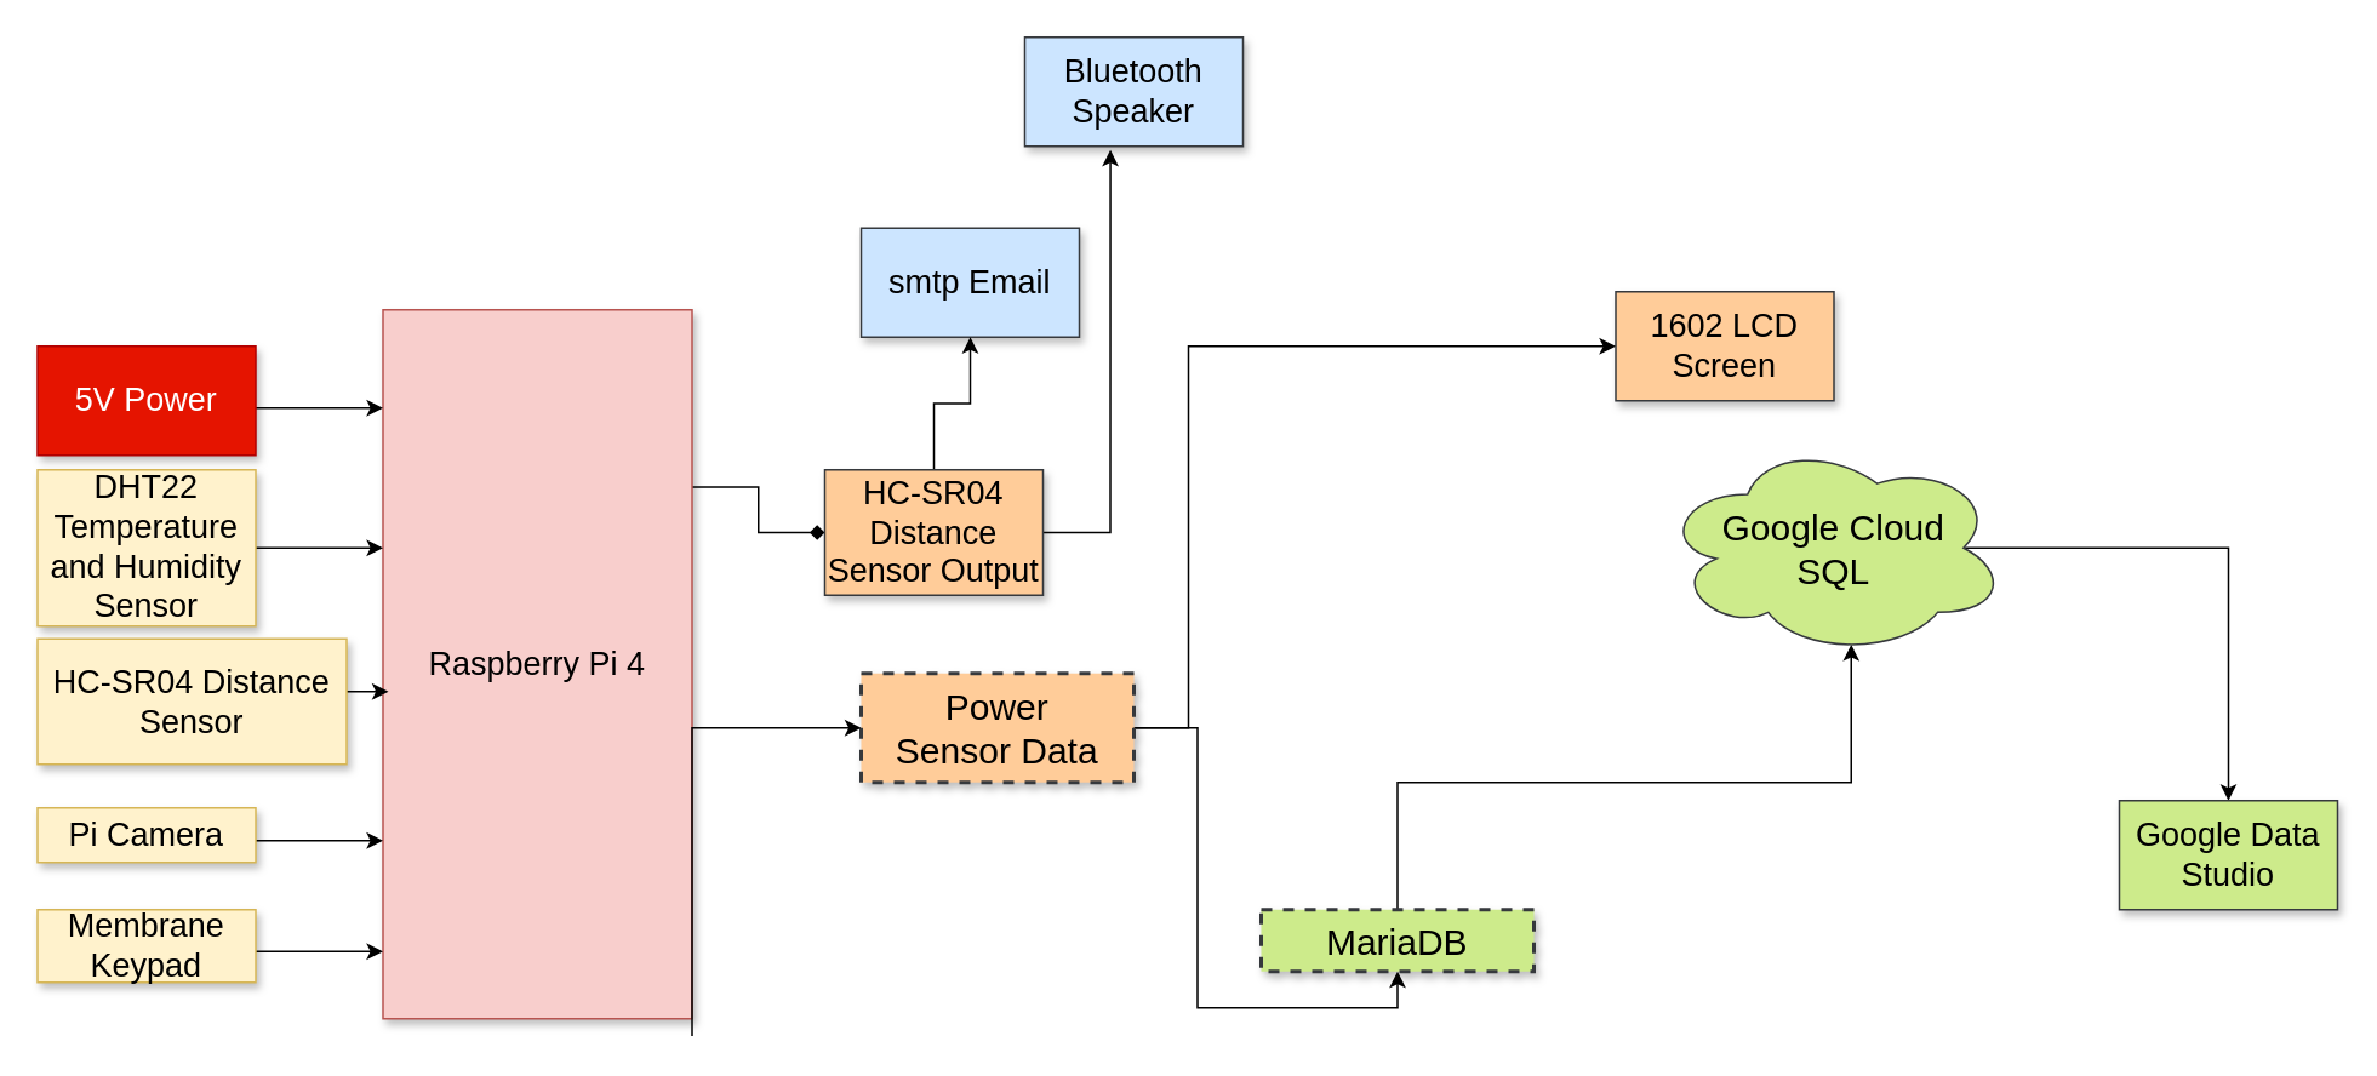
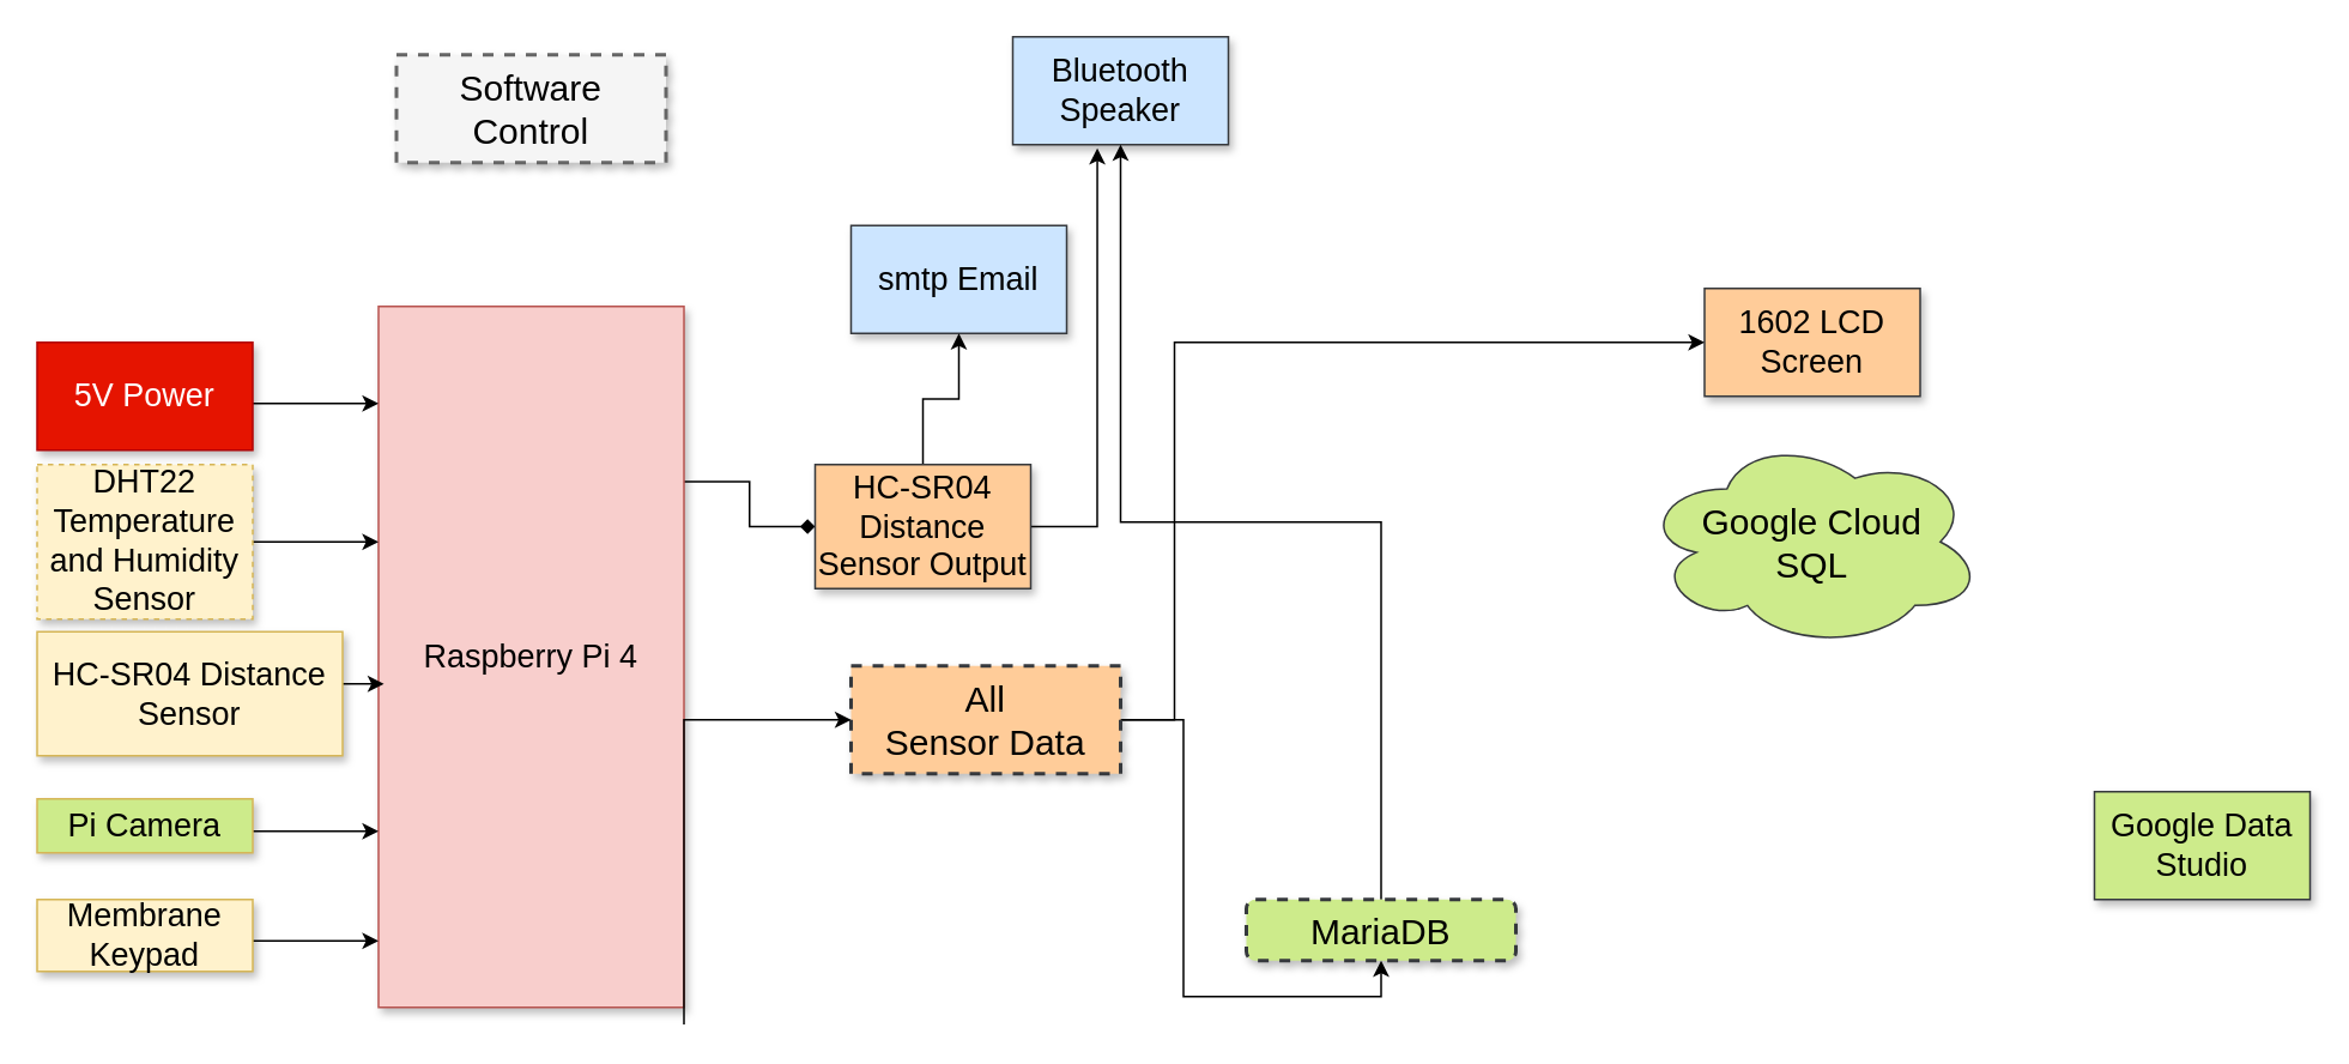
  <mxCell id="0" style=";html=1;" />
  <mxCell id="1" style=";html=1;" parent="0" />
+ <mxCell id="2" value="Software Control" style="whiteSpace=wrap;html=1;shadow=1;fontSize=20;fillColor=#f5f5f5;strokeColor=#666666;strokeWidth=2;dashed=1;" parent="1" vertex="1"><mxGeometry x="220" y="30" width="150" height="60" as="geometry" /></mxCell>
  <mxCell id="3" style="edgeStyle=orthogonalEdgeStyle;rounded=0;orthogonalLoop=1;jettySize=auto;html=1;exitX=1;exitY=0.25;exitDx=0;exitDy=0;entryX=0;entryY=0.5;entryDx=0;entryDy=0;fontSize=20;endArrow=diamond;" parent="1" source="4" target="28" edge="1"><mxGeometry relative="1" as="geometry" /></mxCell>
  <mxCell id="4" value="&lt;div&gt;Raspberry Pi 4&lt;/div&gt;" style="whiteSpace=wrap;html=1;shadow=1;fontSize=18;fillColor=#f8cecc;strokeColor=#b85450;" parent="1" vertex="1"><mxGeometry x="210" y="170" width="170" height="390" as="geometry" /></mxCell>
- <mxCell id="5" value="1602 LCD Screen" style="whiteSpace=wrap;html=1;shadow=1;fontSize=18;fillColor=#ffcc99;strokeColor=#36393d;" parent="1" vertex="1"><mxGeometry x="888" y="160" width="120" height="60" as="geometry" /></mxCell>
+ <mxCell id="5" value="1602 LCD Screen" style="whiteSpace=wrap;html=1;shadow=1;fontSize=18;fillColor=#ffcc99;strokeColor=#36393d;" parent="1" vertex="1"><mxGeometry x="948" y="160" width="120" height="60" as="geometry" /></mxCell>
  <mxCell id="6" value="smtp Email" style="whiteSpace=wrap;html=1;shadow=1;fontSize=18;fillColor=#cce5ff;strokeColor=#36393d;" parent="1" vertex="1"><mxGeometry x="473" y="125" width="120" height="60" as="geometry" /></mxCell>
  <mxCell id="7" value="Bluetooth Speaker" style="whiteSpace=wrap;html=1;shadow=1;fontSize=18;fillColor=#cce5ff;strokeColor=#36393d;" parent="1" vertex="1"><mxGeometry x="563" y="20" width="120" height="60" as="geometry" /></mxCell>
  <mxCell id="8" style="edgeStyle=elbowEdgeStyle;rounded=0;html=1;startArrow=none;startFill=0;jettySize=auto;orthogonalLoop=1;fontSize=18;elbow=vertical;" parent="1" source="9" edge="1"><mxGeometry relative="1" as="geometry"><Array as="points"><mxPoint x="180" y="224" /></Array><mxPoint x="210" y="224" as="targetPoint" /></mxGeometry></mxCell>
  <mxCell id="9" value="5V Power" style="whiteSpace=wrap;html=1;shadow=1;fontSize=18;fillColor=#e51400;strokeColor=#B20000;fontColor=#ffffff;" parent="1" vertex="1"><mxGeometry x="20" y="190" width="120" height="60" as="geometry" /></mxCell>
  <mxCell id="10" style="edgeStyle=elbowEdgeStyle;rounded=0;html=1;startArrow=none;startFill=0;jettySize=auto;orthogonalLoop=1;fontSize=18;elbow=vertical;" parent="1" source="11" edge="1"><mxGeometry relative="1" as="geometry"><mxPoint x="210" y="301" as="targetPoint" /></mxGeometry></mxCell>
- <mxCell id="11" value="DHT22 Temperature and Humidity Sensor" style="whiteSpace=wrap;html=1;shadow=1;fontSize=18;fillColor=#fff2cc;strokeColor=#d6b656;" parent="1" vertex="1"><mxGeometry x="20" y="258" width="120" height="86" as="geometry" /></mxCell>
+ <mxCell id="11" value="DHT22 Temperature and Humidity Sensor" style="whiteSpace=wrap;html=1;shadow=1;fontSize=18;fillColor=#fff2cc;strokeColor=#d6b656;dashed=1;" parent="1" vertex="1"><mxGeometry x="20" y="258" width="120" height="86" as="geometry" /></mxCell>
  <mxCell id="12" style="edgeStyle=elbowEdgeStyle;rounded=0;html=1;startArrow=none;startFill=0;jettySize=auto;orthogonalLoop=1;fontSize=18;elbow=vertical;" parent="1" source="13" edge="1"><mxGeometry relative="1" as="geometry"><mxPoint x="213" y="380" as="targetPoint" /><Array as="points"><mxPoint x="163" y="380" /></Array></mxGeometry></mxCell>
  <mxCell id="13" value="HC-SR04 Distance Sensor" style="whiteSpace=wrap;html=1;shadow=1;fontSize=18;fillColor=#fff2cc;strokeColor=#d6b656;" parent="1" vertex="1"><mxGeometry x="20" y="351" width="170" height="69" as="geometry" /></mxCell>
  <mxCell id="14" style="edgeStyle=elbowEdgeStyle;rounded=0;html=1;startArrow=none;startFill=0;jettySize=auto;orthogonalLoop=1;fontSize=18;elbow=vertical;" parent="1" source="15" edge="1"><mxGeometry relative="1" as="geometry"><mxPoint x="210" y="462" as="targetPoint" /></mxGeometry></mxCell>
- <mxCell id="15" value="Pi Camera" style="whiteSpace=wrap;html=1;shadow=1;fontSize=18;fillColor=#fff2cc;strokeColor=#d6b656;" parent="1" vertex="1"><mxGeometry x="20" y="444" width="120" height="30" as="geometry" /></mxCell>
+ <mxCell id="15" value="Pi Camera" style="whiteSpace=wrap;html=1;shadow=1;fontSize=18;fillColor=#cdeb8b;strokeColor=#d6b656;" parent="1" vertex="1"><mxGeometry x="20" y="444" width="120" height="30" as="geometry" /></mxCell>
  <mxCell id="16" style="edgeStyle=elbowEdgeStyle;rounded=0;html=1;startArrow=none;startFill=0;jettySize=auto;orthogonalLoop=1;fontSize=18;elbow=vertical;" parent="1" source="17" edge="1"><mxGeometry relative="1" as="geometry"><mxPoint x="210" y="523" as="targetPoint" /></mxGeometry></mxCell>
  <mxCell id="17" value="Membrane Keypad" style="whiteSpace=wrap;html=1;shadow=1;fontSize=18;fillColor=#fff2cc;strokeColor=#d6b656;" parent="1" vertex="1"><mxGeometry x="20" y="500" width="120" height="40" as="geometry" /></mxCell>
- <mxCell id="18" style="edgeStyle=orthogonalEdgeStyle;rounded=0;orthogonalLoop=1;jettySize=auto;html=1;exitX=0.5;exitY=0;exitDx=0;exitDy=0;entryX=0.55;entryY=0.95;entryDx=0;entryDy=0;entryPerimeter=0;fontSize=20;" parent="1" source="19" target="21" edge="1"><mxGeometry relative="1" as="geometry" /></mxCell>
- <mxCell id="19" value="MariaDB" style="whiteSpace=wrap;html=1;shadow=1;fontSize=20;fillColor=#cdeb8b;strokeColor=#36393d;strokeWidth=2;dashed=1;" parent="1" vertex="1"><mxGeometry x="693" y="500" width="150" height="34" as="geometry" /></mxCell>
- <mxCell id="20" style="edgeStyle=orthogonalEdgeStyle;rounded=0;orthogonalLoop=1;jettySize=auto;html=1;exitX=0.875;exitY=0.5;exitDx=0;exitDy=0;exitPerimeter=0;fontSize=20;" parent="1" source="21" target="29" edge="1"><mxGeometry relative="1" as="geometry" /></mxCell>
+ <mxCell id="18" style="edgeStyle=orthogonalEdgeStyle;rounded=0;orthogonalLoop=1;jettySize=auto;html=1;exitX=0.5;exitY=0;exitDx=0;exitDy=0;fontSize=20;" parent="1" source="19" target="7" edge="1"><mxGeometry relative="1" as="geometry" /></mxCell>
+ <mxCell id="19" value="MariaDB" style="whiteSpace=wrap;html=1;shadow=1;fontSize=20;fillColor=#cdeb8b;strokeColor=#36393d;strokeWidth=2;dashed=1;rounded=1;" parent="1" vertex="1"><mxGeometry x="693" y="500" width="150" height="34" as="geometry" /></mxCell>
  <mxCell id="21" value="&lt;div style=&quot;font-size: 20px&quot;&gt;&lt;font style=&quot;font-size: 20px&quot;&gt;Google Cloud&lt;/font&gt;&lt;/div&gt;&lt;div style=&quot;font-size: 20px&quot;&gt;&lt;font style=&quot;font-size: 20px&quot;&gt;SQL&lt;/font&gt;&lt;/div&gt;" style="ellipse;shape=cloud;whiteSpace=wrap;html=1;strokeColor=#36393d;fillColor=#cdeb8b;" parent="1" vertex="1"><mxGeometry x="913" y="242" width="190" height="118" as="geometry" /></mxCell>
  <mxCell id="22" style="edgeStyle=orthogonalEdgeStyle;rounded=0;orthogonalLoop=1;jettySize=auto;html=1;exitX=1;exitY=0.5;exitDx=0;exitDy=0;fontSize=20;entryX=0;entryY=0.5;entryDx=0;entryDy=0;" parent="1" source="24" target="5" edge="1"><mxGeometry relative="1" as="geometry"><mxPoint x="653" y="240" as="targetPoint" /><Array as="points"><mxPoint x="653" y="400" /><mxPoint x="653" y="190" /></Array></mxGeometry></mxCell>
  <mxCell id="23" style="edgeStyle=orthogonalEdgeStyle;rounded=0;orthogonalLoop=1;jettySize=auto;html=1;entryX=0.5;entryY=1;entryDx=0;entryDy=0;fontSize=20;" parent="1" source="24" target="19" edge="1"><mxGeometry relative="1" as="geometry" /></mxCell>
- <mxCell id="24" value="Power&lt;br&gt;Sensor Data" style="whiteSpace=wrap;html=1;shadow=1;fontSize=20;fillColor=#ffcc99;strokeColor=#36393d;strokeWidth=2;dashed=1;" parent="1" vertex="1"><mxGeometry x="473" y="370" width="150" height="60" as="geometry" /></mxCell>
+ <mxCell id="24" value="All&lt;br&gt;Sensor Data" style="whiteSpace=wrap;html=1;shadow=1;fontSize=20;fillColor=#ffcc99;strokeColor=#36393d;strokeWidth=2;dashed=1;" parent="1" vertex="1"><mxGeometry x="473" y="370" width="150" height="60" as="geometry" /></mxCell>
  <mxCell id="25" style="edgeStyle=elbowEdgeStyle;rounded=0;html=1;startArrow=none;startFill=0;jettySize=auto;orthogonalLoop=1;fontSize=18;elbow=vertical;entryX=0;entryY=0.5;entryDx=0;entryDy=0;" parent="1" target="24" edge="1"><mxGeometry relative="1" as="geometry"><mxPoint x="380" y="569.5" as="sourcePoint" /><mxPoint x="460" y="569.5" as="targetPoint" /><Array as="points"><mxPoint x="423" y="400" /></Array></mxGeometry></mxCell>
  <mxCell id="26" style="edgeStyle=orthogonalEdgeStyle;rounded=0;orthogonalLoop=1;jettySize=auto;html=1;exitX=0.5;exitY=0;exitDx=0;exitDy=0;entryX=0.5;entryY=1;entryDx=0;entryDy=0;fontSize=20;" parent="1" source="28" target="6" edge="1"><mxGeometry relative="1" as="geometry" /></mxCell>
  <mxCell id="27" style="edgeStyle=orthogonalEdgeStyle;rounded=0;orthogonalLoop=1;jettySize=auto;html=1;exitX=1;exitY=0.5;exitDx=0;exitDy=0;entryX=0.392;entryY=1.033;entryDx=0;entryDy=0;entryPerimeter=0;fontSize=20;" parent="1" source="28" target="7" edge="1"><mxGeometry relative="1" as="geometry" /></mxCell>
  <mxCell id="28" value="HC-SR04 Distance Sensor Output" style="whiteSpace=wrap;html=1;shadow=1;fontSize=18;fillColor=#ffcc99;strokeColor=#36393d;" parent="1" vertex="1"><mxGeometry x="453" y="258" width="120" height="69" as="geometry" /></mxCell>
  <mxCell id="29" value="Google Data Studio" style="whiteSpace=wrap;html=1;shadow=1;fontSize=18;fillColor=#cdeb8b;strokeColor=#36393d;" parent="1" vertex="1"><mxGeometry x="1165" y="440" width="120" height="60" as="geometry" /></mxCell>
